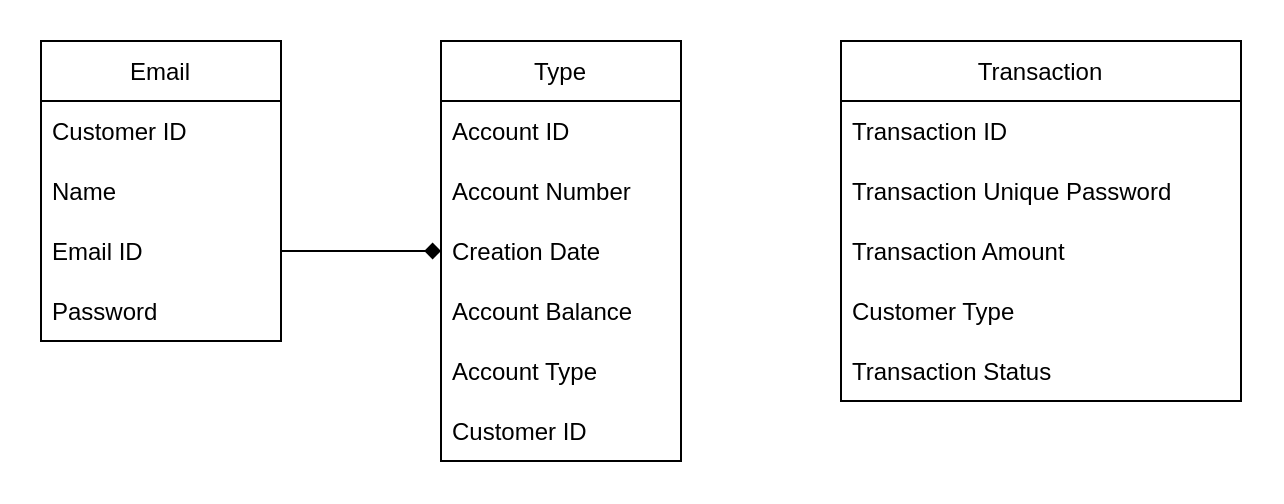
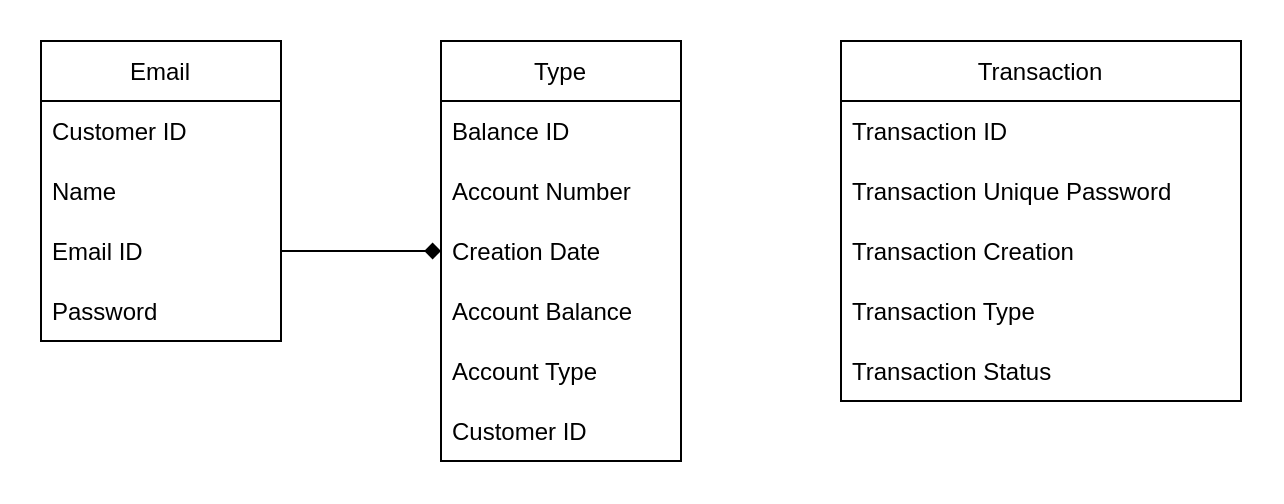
  <mxCell id="0" />
  <mxCell id="1" parent="0" />
  <mxCell id="2" value="Email" style="swimlane;fontStyle=0;childLayout=stackLayout;horizontal=1;startSize=30;horizontalStack=0;resizeParent=1;resizeParentMax=0;resizeLast=0;collapsible=1;marginBottom=0;direction=east;" parent="1" vertex="1"><mxGeometry x="20" y="20" width="120" height="150" as="geometry"><mxRectangle x="240" y="330" width="80" height="30" as="alternateBounds" /></mxGeometry></mxCell>
  <mxCell id="3" value="Customer ID" style="text;strokeColor=none;fillColor=none;align=left;verticalAlign=middle;spacingLeft=4;spacingRight=4;overflow=hidden;points=[[0,0.5],[1,0.5]];portConstraint=eastwest;rotatable=0;" parent="2" vertex="1"><mxGeometry y="30" width="120" height="30" as="geometry" /></mxCell>
  <mxCell id="4" value="Name" style="text;strokeColor=none;fillColor=none;align=left;verticalAlign=middle;spacingLeft=4;spacingRight=4;overflow=hidden;points=[[0,0.5],[1,0.5]];portConstraint=eastwest;rotatable=0;" vertex="1" parent="2"><mxGeometry y="60" width="120" height="30" as="geometry" /></mxCell>
  <mxCell id="5" value="Email ID" style="text;strokeColor=none;fillColor=none;align=left;verticalAlign=middle;spacingLeft=4;spacingRight=4;overflow=hidden;points=[[0,0.5],[1,0.5]];portConstraint=eastwest;rotatable=0;" parent="2" vertex="1"><mxGeometry y="90" width="120" height="30" as="geometry" /></mxCell>
  <mxCell id="6" value="Password" style="text;strokeColor=none;fillColor=none;align=left;verticalAlign=middle;spacingLeft=4;spacingRight=4;overflow=hidden;points=[[0,0.5],[1,0.5]];portConstraint=eastwest;rotatable=0;" parent="2" vertex="1"><mxGeometry y="120" width="120" height="30" as="geometry" /></mxCell>
  <mxCell id="7" value="Type" style="swimlane;fontStyle=0;childLayout=stackLayout;horizontal=1;startSize=30;horizontalStack=0;resizeParent=1;resizeParentMax=0;resizeLast=0;collapsible=1;marginBottom=0;" parent="1" vertex="1"><mxGeometry x="220" y="20" width="120" height="210" as="geometry" /></mxCell>
- <mxCell id="8" value="Account ID" style="text;strokeColor=none;fillColor=none;align=left;verticalAlign=middle;spacingLeft=4;spacingRight=4;overflow=hidden;points=[[0,0.5],[1,0.5]];portConstraint=eastwest;rotatable=0;" parent="7" vertex="1"><mxGeometry y="30" width="120" height="30" as="geometry" /></mxCell>
+ <mxCell id="8" value="Balance ID" style="text;strokeColor=none;fillColor=none;align=left;verticalAlign=middle;spacingLeft=4;spacingRight=4;overflow=hidden;points=[[0,0.5],[1,0.5]];portConstraint=eastwest;rotatable=0;" parent="7" vertex="1"><mxGeometry y="30" width="120" height="30" as="geometry" /></mxCell>
  <mxCell id="9" value="Account Number" style="text;strokeColor=none;fillColor=none;align=left;verticalAlign=middle;spacingLeft=4;spacingRight=4;overflow=hidden;points=[[0,0.5],[1,0.5]];portConstraint=eastwest;rotatable=0;" vertex="1" parent="7"><mxGeometry y="60" width="120" height="30" as="geometry" /></mxCell>
  <mxCell id="10" value="Creation Date" style="text;strokeColor=none;fillColor=none;align=left;verticalAlign=middle;spacingLeft=4;spacingRight=4;overflow=hidden;points=[[0,0.5],[1,0.5]];portConstraint=eastwest;rotatable=0;" parent="7" vertex="1"><mxGeometry y="90" width="120" height="30" as="geometry" /></mxCell>
  <mxCell id="11" value="Account Balance" style="text;strokeColor=none;fillColor=none;align=left;verticalAlign=middle;spacingLeft=4;spacingRight=4;overflow=hidden;points=[[0,0.5],[1,0.5]];portConstraint=eastwest;rotatable=0;" parent="7" vertex="1"><mxGeometry y="120" width="120" height="30" as="geometry" /></mxCell>
  <mxCell id="12" value="Account Type" style="text;strokeColor=none;fillColor=none;align=left;verticalAlign=middle;spacingLeft=4;spacingRight=4;overflow=hidden;points=[[0,0.5],[1,0.5]];portConstraint=eastwest;rotatable=0;" vertex="1" parent="7"><mxGeometry y="150" width="120" height="30" as="geometry" /></mxCell>
  <mxCell id="13" value="Customer ID" style="text;strokeColor=none;fillColor=none;align=left;verticalAlign=middle;spacingLeft=4;spacingRight=4;overflow=hidden;points=[[0,0.5],[1,0.5]];portConstraint=eastwest;rotatable=0;" parent="7" vertex="1"><mxGeometry y="180" width="120" height="30" as="geometry" /></mxCell>
  <mxCell id="14" value="Transaction" style="swimlane;fontStyle=0;childLayout=stackLayout;horizontal=1;startSize=30;horizontalStack=0;resizeParent=1;resizeParentMax=0;resizeLast=0;collapsible=1;marginBottom=0;" parent="1" vertex="1"><mxGeometry x="420" y="20" width="200" height="180" as="geometry" /></mxCell>
  <mxCell id="15" value="Transaction ID" style="text;strokeColor=none;fillColor=none;align=left;verticalAlign=middle;spacingLeft=4;spacingRight=4;overflow=hidden;points=[[0,0.5],[1,0.5]];portConstraint=eastwest;rotatable=0;" parent="14" vertex="1"><mxGeometry y="30" width="200" height="30" as="geometry" /></mxCell>
  <mxCell id="16" value="Transaction Unique Password" style="text;strokeColor=none;fillColor=none;align=left;verticalAlign=middle;spacingLeft=4;spacingRight=4;overflow=hidden;points=[[0,0.5],[1,0.5]];portConstraint=eastwest;rotatable=0;" vertex="1" parent="14"><mxGeometry y="60" width="200" height="30" as="geometry" /></mxCell>
- <mxCell id="17" value="Transaction Amount" style="text;strokeColor=none;fillColor=none;align=left;verticalAlign=middle;spacingLeft=4;spacingRight=4;overflow=hidden;points=[[0,0.5],[1,0.5]];portConstraint=eastwest;rotatable=0;" parent="14" vertex="1"><mxGeometry y="90" width="200" height="30" as="geometry" /></mxCell>
- <mxCell id="18" value="Customer Type" style="text;strokeColor=none;fillColor=none;align=left;verticalAlign=middle;spacingLeft=4;spacingRight=4;overflow=hidden;points=[[0,0.5],[1,0.5]];portConstraint=eastwest;rotatable=0;" parent="14" vertex="1"><mxGeometry y="120" width="200" height="30" as="geometry" /></mxCell>
+ <mxCell id="17" value="Transaction Creation" style="text;strokeColor=none;fillColor=none;align=left;verticalAlign=middle;spacingLeft=4;spacingRight=4;overflow=hidden;points=[[0,0.5],[1,0.5]];portConstraint=eastwest;rotatable=0;" parent="14" vertex="1"><mxGeometry y="90" width="200" height="30" as="geometry" /></mxCell>
+ <mxCell id="18" value="Transaction Type" style="text;strokeColor=none;fillColor=none;align=left;verticalAlign=middle;spacingLeft=4;spacingRight=4;overflow=hidden;points=[[0,0.5],[1,0.5]];portConstraint=eastwest;rotatable=0;" parent="14" vertex="1"><mxGeometry y="120" width="200" height="30" as="geometry" /></mxCell>
  <mxCell id="19" value="Transaction Status" style="text;strokeColor=none;fillColor=none;align=left;verticalAlign=middle;spacingLeft=4;spacingRight=4;overflow=hidden;points=[[0,0.5],[1,0.5]];portConstraint=eastwest;rotatable=0;" parent="14" vertex="1"><mxGeometry y="150" width="200" height="30" as="geometry" /></mxCell>
  <mxCell id="20" value="" style="edgeStyle=orthogonalEdgeStyle;rounded=0;orthogonalLoop=1;jettySize=auto;html=1;endArrow=diamond;" edge="1" parent="1" source="5" target="10"><mxGeometry relative="1" as="geometry" /></mxCell>
